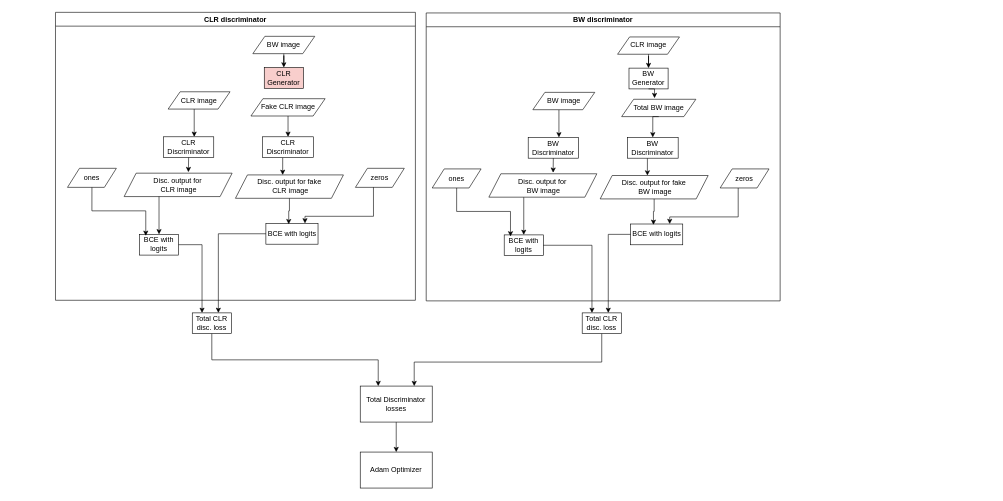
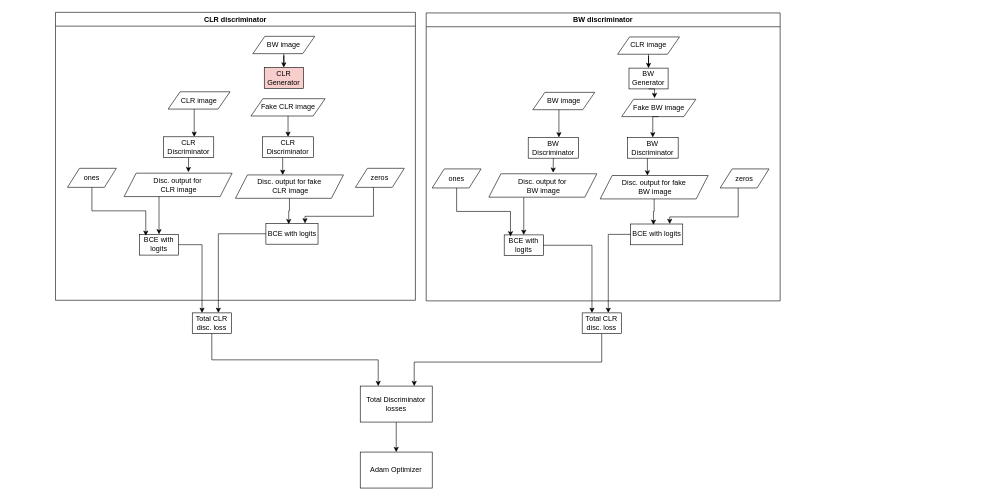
  <mxCell id="0" />
  <mxCell id="1" parent="0" />
  <mxCell id="2" style="edgeStyle=orthogonalEdgeStyle;rounded=0;orthogonalLoop=1;jettySize=auto;html=1;exitX=0.5;exitY=1;exitDx=0;exitDy=0;entryX=0.5;entryY=0;entryDx=0;entryDy=0;" edge="1" parent="1" source="3" target="58"><mxGeometry relative="1" as="geometry" /></mxCell>
  <mxCell id="3" value="Total Discriminator losses" style="rounded=0;whiteSpace=wrap;html=1;container=0;" vertex="1" parent="1"><mxGeometry x="600" y="643" width="120" height="60" as="geometry" /></mxCell>
  <mxCell id="4" value="" style="group;fontSize=9;" vertex="1" connectable="0" parent="1"><mxGeometry x="20" y="23" width="1630" height="532.65" as="geometry" /></mxCell>
  <mxCell id="5" value="CLR image" style="shape=parallelogram;perimeter=parallelogramPerimeter;whiteSpace=wrap;html=1;fixedSize=1;container=0;" vertex="1" parent="4"><mxGeometry x="1009.012" y="38" width="103.21" height="28.873" as="geometry" /></mxCell>
  <mxCell id="6" value="BW Generator" style="rounded=0;whiteSpace=wrap;html=1;container=0;" vertex="1" parent="4"><mxGeometry x="1028.025" y="89.972" width="65.185" height="34.648" as="geometry" /></mxCell>
  <mxCell id="7" style="edgeStyle=orthogonalEdgeStyle;rounded=0;orthogonalLoop=1;jettySize=auto;html=1;entryX=0.5;entryY=0;entryDx=0;entryDy=0;" edge="1" parent="4" source="5" target="6"><mxGeometry relative="1" as="geometry" /></mxCell>
  <mxCell id="8" style="edgeStyle=orthogonalEdgeStyle;rounded=0;orthogonalLoop=1;jettySize=auto;html=1;entryX=0.5;entryY=0;entryDx=0;entryDy=0;" edge="1" parent="4"><mxGeometry relative="1" as="geometry"><mxPoint x="911.235" y="159.268" as="sourcePoint" /><mxPoint x="911.235" y="205.465" as="targetPoint" /></mxGeometry></mxCell>
  <mxCell id="9" value="BW image" style="shape=parallelogram;perimeter=parallelogramPerimeter;whiteSpace=wrap;html=1;fixedSize=1;container=0;" vertex="1" parent="4"><mxGeometry x="867.778" y="130.394" width="103.21" height="28.873" as="geometry" /></mxCell>
  <mxCell id="10" value="BW Discriminator" style="rounded=0;whiteSpace=wrap;html=1;container=0;" vertex="1" parent="4"><mxGeometry x="860" y="205.46" width="83.83" height="34.65" as="geometry" /></mxCell>
  <mxCell id="11" style="edgeStyle=orthogonalEdgeStyle;rounded=0;orthogonalLoop=1;jettySize=auto;html=1;entryX=0.5;entryY=0;entryDx=0;entryDy=0;exitX=0.438;exitY=1;exitDx=0;exitDy=0;exitPerimeter=0;" edge="1" parent="4"><mxGeometry relative="1" as="geometry"><mxPoint x="1058.749" y="240.113" as="sourcePoint" /><mxPoint x="1058.716" y="268.986" as="targetPoint" /></mxGeometry></mxCell>
  <mxCell id="12" value="BW Discriminator" style="rounded=0;whiteSpace=wrap;html=1;container=0;" vertex="1" parent="4"><mxGeometry x="1025.31" y="205.46" width="84.69" height="34.65" as="geometry" /></mxCell>
  <mxCell id="13" value="Disc. output for fake&lt;br&gt;&amp;nbsp;BW image" style="shape=parallelogram;perimeter=parallelogramPerimeter;whiteSpace=wrap;html=1;fixedSize=1;container=0;" vertex="1" parent="4"><mxGeometry x="980" y="268.99" width="180" height="39.01" as="geometry" /></mxCell>
  <mxCell id="14" style="edgeStyle=orthogonalEdgeStyle;rounded=0;orthogonalLoop=1;jettySize=auto;html=1;entryX=0.5;entryY=0;entryDx=0;entryDy=0;" edge="1" parent="4" target="22"><mxGeometry relative="1" as="geometry"><mxPoint x="911.222" y="297.859" as="sourcePoint" /></mxGeometry></mxCell>
  <mxCell id="15" value="BCE with logits" style="rounded=0;whiteSpace=wrap;html=1;container=0;" vertex="1" parent="4"><mxGeometry x="1030.741" y="349.831" width="86.914" height="34.648" as="geometry" /></mxCell>
  <mxCell id="16" style="edgeStyle=orthogonalEdgeStyle;rounded=0;orthogonalLoop=1;jettySize=auto;html=1;entryX=0.75;entryY=0;entryDx=0;entryDy=0;exitX=0.369;exitY=0.945;exitDx=0;exitDy=0;exitPerimeter=0;" edge="1" parent="4" source="19" target="15"><mxGeometry relative="1" as="geometry"><Array as="points"><mxPoint x="1210" y="338" /><mxPoint x="1096" y="338" /></Array><mxPoint x="1210" y="295" as="sourcePoint" /></mxGeometry></mxCell>
  <mxCell id="17" value="BW discriminator" style="swimlane;whiteSpace=wrap;html=1;container=0;" vertex="1" parent="4"><mxGeometry x="690" y="-2" width="590" height="480" as="geometry" /></mxCell>
- <mxCell id="18" value="Total BW image" style="shape=parallelogram;perimeter=parallelogramPerimeter;whiteSpace=wrap;html=1;fixedSize=1;container=0;" vertex="1" parent="17"><mxGeometry x="325.8" y="143.94" width="123.7" height="28.87" as="geometry" /></mxCell>
+ <mxCell id="18" value="Fake BW image" style="shape=parallelogram;perimeter=parallelogramPerimeter;whiteSpace=wrap;html=1;fixedSize=1;container=0;" vertex="1" parent="17"><mxGeometry x="325.8" y="143.94" width="123.7" height="28.87" as="geometry" /></mxCell>
  <mxCell id="19" value="zeros" style="shape=parallelogram;perimeter=parallelogramPerimeter;whiteSpace=wrap;html=1;fixedSize=1;container=0;" vertex="1" parent="4"><mxGeometry x="1179.999" y="258.001" width="81.481" height="31.761" as="geometry" /></mxCell>
  <mxCell id="20" value="Disc. output for&lt;br&gt;&amp;nbsp;BW image" style="shape=parallelogram;perimeter=parallelogramPerimeter;whiteSpace=wrap;html=1;fixedSize=1;container=0;" vertex="1" parent="4"><mxGeometry x="794.44" y="266.1" width="180" height="39.01" as="geometry" /></mxCell>
  <mxCell id="21" value="ones" style="shape=parallelogram;perimeter=parallelogramPerimeter;whiteSpace=wrap;html=1;fixedSize=1;container=0;" vertex="1" parent="4"><mxGeometry x="700" y="257.999" width="81.481" height="31.761" as="geometry" /></mxCell>
  <mxCell id="22" value="BCE with logits" style="rounded=0;whiteSpace=wrap;html=1;container=0;" vertex="1" parent="4"><mxGeometry x="820.002" y="368.001" width="65.185" height="34.648" as="geometry" /></mxCell>
  <mxCell id="23" style="edgeStyle=orthogonalEdgeStyle;rounded=0;orthogonalLoop=1;jettySize=auto;html=1;exitX=0.5;exitY=1;exitDx=0;exitDy=0;entryX=0.161;entryY=0.073;entryDx=0;entryDy=0;entryPerimeter=0;" edge="1" parent="4" source="21" target="22"><mxGeometry relative="1" as="geometry" /></mxCell>
  <mxCell id="24" style="edgeStyle=orthogonalEdgeStyle;rounded=0;orthogonalLoop=1;jettySize=auto;html=1;exitX=0.5;exitY=1;exitDx=0;exitDy=0;entryX=0.5;entryY=0;entryDx=0;entryDy=0;" edge="1" parent="4" source="18" target="12"><mxGeometry relative="1" as="geometry" /></mxCell>
  <mxCell id="25" style="edgeStyle=orthogonalEdgeStyle;rounded=0;orthogonalLoop=1;jettySize=auto;html=1;exitX=0.5;exitY=1;exitDx=0;exitDy=0;entryX=0.595;entryY=-0.045;entryDx=0;entryDy=0;entryPerimeter=0;" edge="1" parent="4" source="10" target="20"><mxGeometry relative="1" as="geometry" /></mxCell>
  <mxCell id="26" style="edgeStyle=orthogonalEdgeStyle;rounded=0;orthogonalLoop=1;jettySize=auto;html=1;exitX=0.5;exitY=1;exitDx=0;exitDy=0;entryX=0.438;entryY=0.039;entryDx=0;entryDy=0;entryPerimeter=0;" edge="1" parent="4" source="13" target="15"><mxGeometry relative="1" as="geometry" /></mxCell>
  <mxCell id="27" value="Total CLR disc. loss" style="rounded=0;whiteSpace=wrap;html=1;container=0;" vertex="1" parent="4"><mxGeometry x="949.999" y="498.002" width="65.185" height="34.648" as="geometry" /></mxCell>
  <mxCell id="28" style="edgeStyle=orthogonalEdgeStyle;rounded=0;orthogonalLoop=1;jettySize=auto;html=1;entryX=0.25;entryY=0;entryDx=0;entryDy=0;" edge="1" parent="4" source="22" target="27"><mxGeometry relative="1" as="geometry" /></mxCell>
  <mxCell id="29" style="edgeStyle=orthogonalEdgeStyle;rounded=0;orthogonalLoop=1;jettySize=auto;html=1;entryX=0.667;entryY=0;entryDx=0;entryDy=0;entryPerimeter=0;" edge="1" parent="4" source="15" target="27"><mxGeometry relative="1" as="geometry" /></mxCell>
  <mxCell id="30" style="edgeStyle=orthogonalEdgeStyle;rounded=0;orthogonalLoop=1;jettySize=auto;html=1;exitX=0.5;exitY=1;exitDx=0;exitDy=0;entryX=0.443;entryY=-0.067;entryDx=0;entryDy=0;entryPerimeter=0;" edge="1" parent="4" source="6" target="18"><mxGeometry relative="1" as="geometry" /></mxCell>
  <mxCell id="31" value="BW image" style="shape=parallelogram;perimeter=parallelogramPerimeter;whiteSpace=wrap;html=1;fixedSize=1;container=0;" vertex="1" parent="4"><mxGeometry x="401.012" y="37" width="103.21" height="28.873" as="geometry" /></mxCell>
  <mxCell id="32" value="CLR Generator" style="rounded=0;whiteSpace=wrap;html=1;container=0;fillColor=#f8cecc;" vertex="1" parent="4"><mxGeometry x="420.025" y="88.972" width="65.185" height="34.648" as="geometry" /></mxCell>
  <mxCell id="33" style="edgeStyle=orthogonalEdgeStyle;rounded=0;orthogonalLoop=1;jettySize=auto;html=1;entryX=0.5;entryY=0;entryDx=0;entryDy=0;" edge="1" parent="4" source="31" target="32"><mxGeometry relative="1" as="geometry" /></mxCell>
  <mxCell id="34" style="edgeStyle=orthogonalEdgeStyle;rounded=0;orthogonalLoop=1;jettySize=auto;html=1;entryX=0.5;entryY=0;entryDx=0;entryDy=0;" edge="1" parent="4"><mxGeometry relative="1" as="geometry"><mxPoint x="303.235" y="158.268" as="sourcePoint" /><mxPoint x="303.235" y="204.465" as="targetPoint" /></mxGeometry></mxCell>
  <mxCell id="35" value="CLR image" style="shape=parallelogram;perimeter=parallelogramPerimeter;whiteSpace=wrap;html=1;fixedSize=1;container=0;" vertex="1" parent="4"><mxGeometry x="259.778" y="129.394" width="103.21" height="28.873" as="geometry" /></mxCell>
  <mxCell id="36" value="CLR Discriminator" style="rounded=0;whiteSpace=wrap;html=1;container=0;" vertex="1" parent="4"><mxGeometry x="252" y="204.46" width="83.83" height="34.65" as="geometry" /></mxCell>
  <mxCell id="37" style="edgeStyle=orthogonalEdgeStyle;rounded=0;orthogonalLoop=1;jettySize=auto;html=1;entryX=0.5;entryY=0;entryDx=0;entryDy=0;exitX=0.438;exitY=1;exitDx=0;exitDy=0;exitPerimeter=0;" edge="1" parent="4"><mxGeometry relative="1" as="geometry"><mxPoint x="450.749" y="239.113" as="sourcePoint" /><mxPoint x="450.716" y="267.986" as="targetPoint" /></mxGeometry></mxCell>
  <mxCell id="38" value="CLR Discriminator" style="rounded=0;whiteSpace=wrap;html=1;container=0;" vertex="1" parent="4"><mxGeometry x="417.31" y="204.46" width="84.69" height="34.65" as="geometry" /></mxCell>
  <mxCell id="39" value="Disc. output for fake&lt;br&gt;&amp;nbsp;CLR image" style="shape=parallelogram;perimeter=parallelogramPerimeter;whiteSpace=wrap;html=1;fixedSize=1;container=0;" vertex="1" parent="4"><mxGeometry x="372" y="267.99" width="180" height="39.01" as="geometry" /></mxCell>
  <mxCell id="40" style="edgeStyle=orthogonalEdgeStyle;rounded=0;orthogonalLoop=1;jettySize=auto;html=1;entryX=0.5;entryY=0;entryDx=0;entryDy=0;" edge="1" parent="4" target="48"><mxGeometry relative="1" as="geometry"><mxPoint x="303.222" y="296.859" as="sourcePoint" /></mxGeometry></mxCell>
  <mxCell id="41" value="BCE with logits" style="rounded=0;whiteSpace=wrap;html=1;container=0;" vertex="1" parent="4"><mxGeometry x="422.741" y="348.831" width="86.914" height="34.648" as="geometry" /></mxCell>
  <mxCell id="42" style="edgeStyle=orthogonalEdgeStyle;rounded=0;orthogonalLoop=1;jettySize=auto;html=1;entryX=0.75;entryY=0;entryDx=0;entryDy=0;exitX=0.369;exitY=0.945;exitDx=0;exitDy=0;exitPerimeter=0;" edge="1" parent="4" source="45" target="41"><mxGeometry relative="1" as="geometry"><Array as="points"><mxPoint x="602" y="337" /><mxPoint x="488" y="337" /></Array><mxPoint x="602" y="294" as="sourcePoint" /></mxGeometry></mxCell>
  <mxCell id="43" value="CLR discriminator" style="swimlane;whiteSpace=wrap;html=1;container=0;" vertex="1" parent="4"><mxGeometry x="72" y="-3" width="600" height="480" as="geometry" /></mxCell>
  <mxCell id="44" value="Fake CLR image" style="shape=parallelogram;perimeter=parallelogramPerimeter;whiteSpace=wrap;html=1;fixedSize=1;container=0;" vertex="1" parent="43"><mxGeometry x="325.8" y="143.94" width="123.7" height="28.87" as="geometry" /></mxCell>
  <mxCell id="45" value="zeros" style="shape=parallelogram;perimeter=parallelogramPerimeter;whiteSpace=wrap;html=1;fixedSize=1;container=0;" vertex="1" parent="4"><mxGeometry x="571.999" y="257.001" width="81.481" height="31.761" as="geometry" /></mxCell>
  <mxCell id="46" value="Disc. output for&lt;br&gt;&amp;nbsp;CLR image" style="shape=parallelogram;perimeter=parallelogramPerimeter;whiteSpace=wrap;html=1;fixedSize=1;container=0;" vertex="1" parent="4"><mxGeometry x="186.44" y="265.1" width="180" height="39.01" as="geometry" /></mxCell>
  <mxCell id="47" value="ones" style="shape=parallelogram;perimeter=parallelogramPerimeter;whiteSpace=wrap;html=1;fixedSize=1;container=0;" vertex="1" parent="4"><mxGeometry x="92" y="256.999" width="81.481" height="31.761" as="geometry" /></mxCell>
  <mxCell id="48" value="BCE with logits" style="rounded=0;whiteSpace=wrap;html=1;container=0;" vertex="1" parent="4"><mxGeometry x="212.002" y="367.001" width="65.185" height="34.648" as="geometry" /></mxCell>
  <mxCell id="49" style="edgeStyle=orthogonalEdgeStyle;rounded=0;orthogonalLoop=1;jettySize=auto;html=1;exitX=0.5;exitY=1;exitDx=0;exitDy=0;entryX=0.161;entryY=0.073;entryDx=0;entryDy=0;entryPerimeter=0;" edge="1" parent="4" source="47" target="48"><mxGeometry relative="1" as="geometry" /></mxCell>
  <mxCell id="50" style="edgeStyle=orthogonalEdgeStyle;rounded=0;orthogonalLoop=1;jettySize=auto;html=1;exitX=0.5;exitY=1;exitDx=0;exitDy=0;entryX=0.5;entryY=0;entryDx=0;entryDy=0;" edge="1" parent="4" source="44" target="38"><mxGeometry relative="1" as="geometry" /></mxCell>
  <mxCell id="51" style="edgeStyle=orthogonalEdgeStyle;rounded=0;orthogonalLoop=1;jettySize=auto;html=1;exitX=0.5;exitY=1;exitDx=0;exitDy=0;entryX=0.595;entryY=-0.045;entryDx=0;entryDy=0;entryPerimeter=0;" edge="1" parent="4" source="36" target="46"><mxGeometry relative="1" as="geometry" /></mxCell>
  <mxCell id="52" style="edgeStyle=orthogonalEdgeStyle;rounded=0;orthogonalLoop=1;jettySize=auto;html=1;exitX=0.5;exitY=1;exitDx=0;exitDy=0;entryX=0.438;entryY=0.039;entryDx=0;entryDy=0;entryPerimeter=0;" edge="1" parent="4" source="39" target="41"><mxGeometry relative="1" as="geometry" /></mxCell>
  <mxCell id="53" value="Total CLR disc. loss" style="rounded=0;whiteSpace=wrap;html=1;container=0;" vertex="1" parent="4"><mxGeometry x="299.999" y="498.002" width="65.185" height="34.648" as="geometry" /></mxCell>
  <mxCell id="54" style="edgeStyle=orthogonalEdgeStyle;rounded=0;orthogonalLoop=1;jettySize=auto;html=1;entryX=0.25;entryY=0;entryDx=0;entryDy=0;" edge="1" parent="4" source="48" target="53"><mxGeometry relative="1" as="geometry" /></mxCell>
  <mxCell id="55" style="edgeStyle=orthogonalEdgeStyle;rounded=0;orthogonalLoop=1;jettySize=auto;html=1;entryX=0.667;entryY=0;entryDx=0;entryDy=0;entryPerimeter=0;" edge="1" parent="4" source="41" target="53"><mxGeometry relative="1" as="geometry" /></mxCell>
  <mxCell id="56" style="edgeStyle=orthogonalEdgeStyle;rounded=0;orthogonalLoop=1;jettySize=auto;html=1;exitX=0.5;exitY=1;exitDx=0;exitDy=0;entryX=0.25;entryY=0;entryDx=0;entryDy=0;" edge="1" parent="1" source="53" target="3"><mxGeometry relative="1" as="geometry" /></mxCell>
  <mxCell id="57" style="edgeStyle=orthogonalEdgeStyle;rounded=0;orthogonalLoop=1;jettySize=auto;html=1;entryX=0.75;entryY=0;entryDx=0;entryDy=0;" edge="1" parent="1" source="27" target="3"><mxGeometry relative="1" as="geometry"><Array as="points"><mxPoint x="1003" y="603" /><mxPoint x="690" y="603" /></Array></mxGeometry></mxCell>
  <mxCell id="58" value="Adam Optimizer" style="rounded=0;whiteSpace=wrap;html=1;" vertex="1" parent="1"><mxGeometry x="600" y="753" width="120" height="60" as="geometry" /></mxCell>
